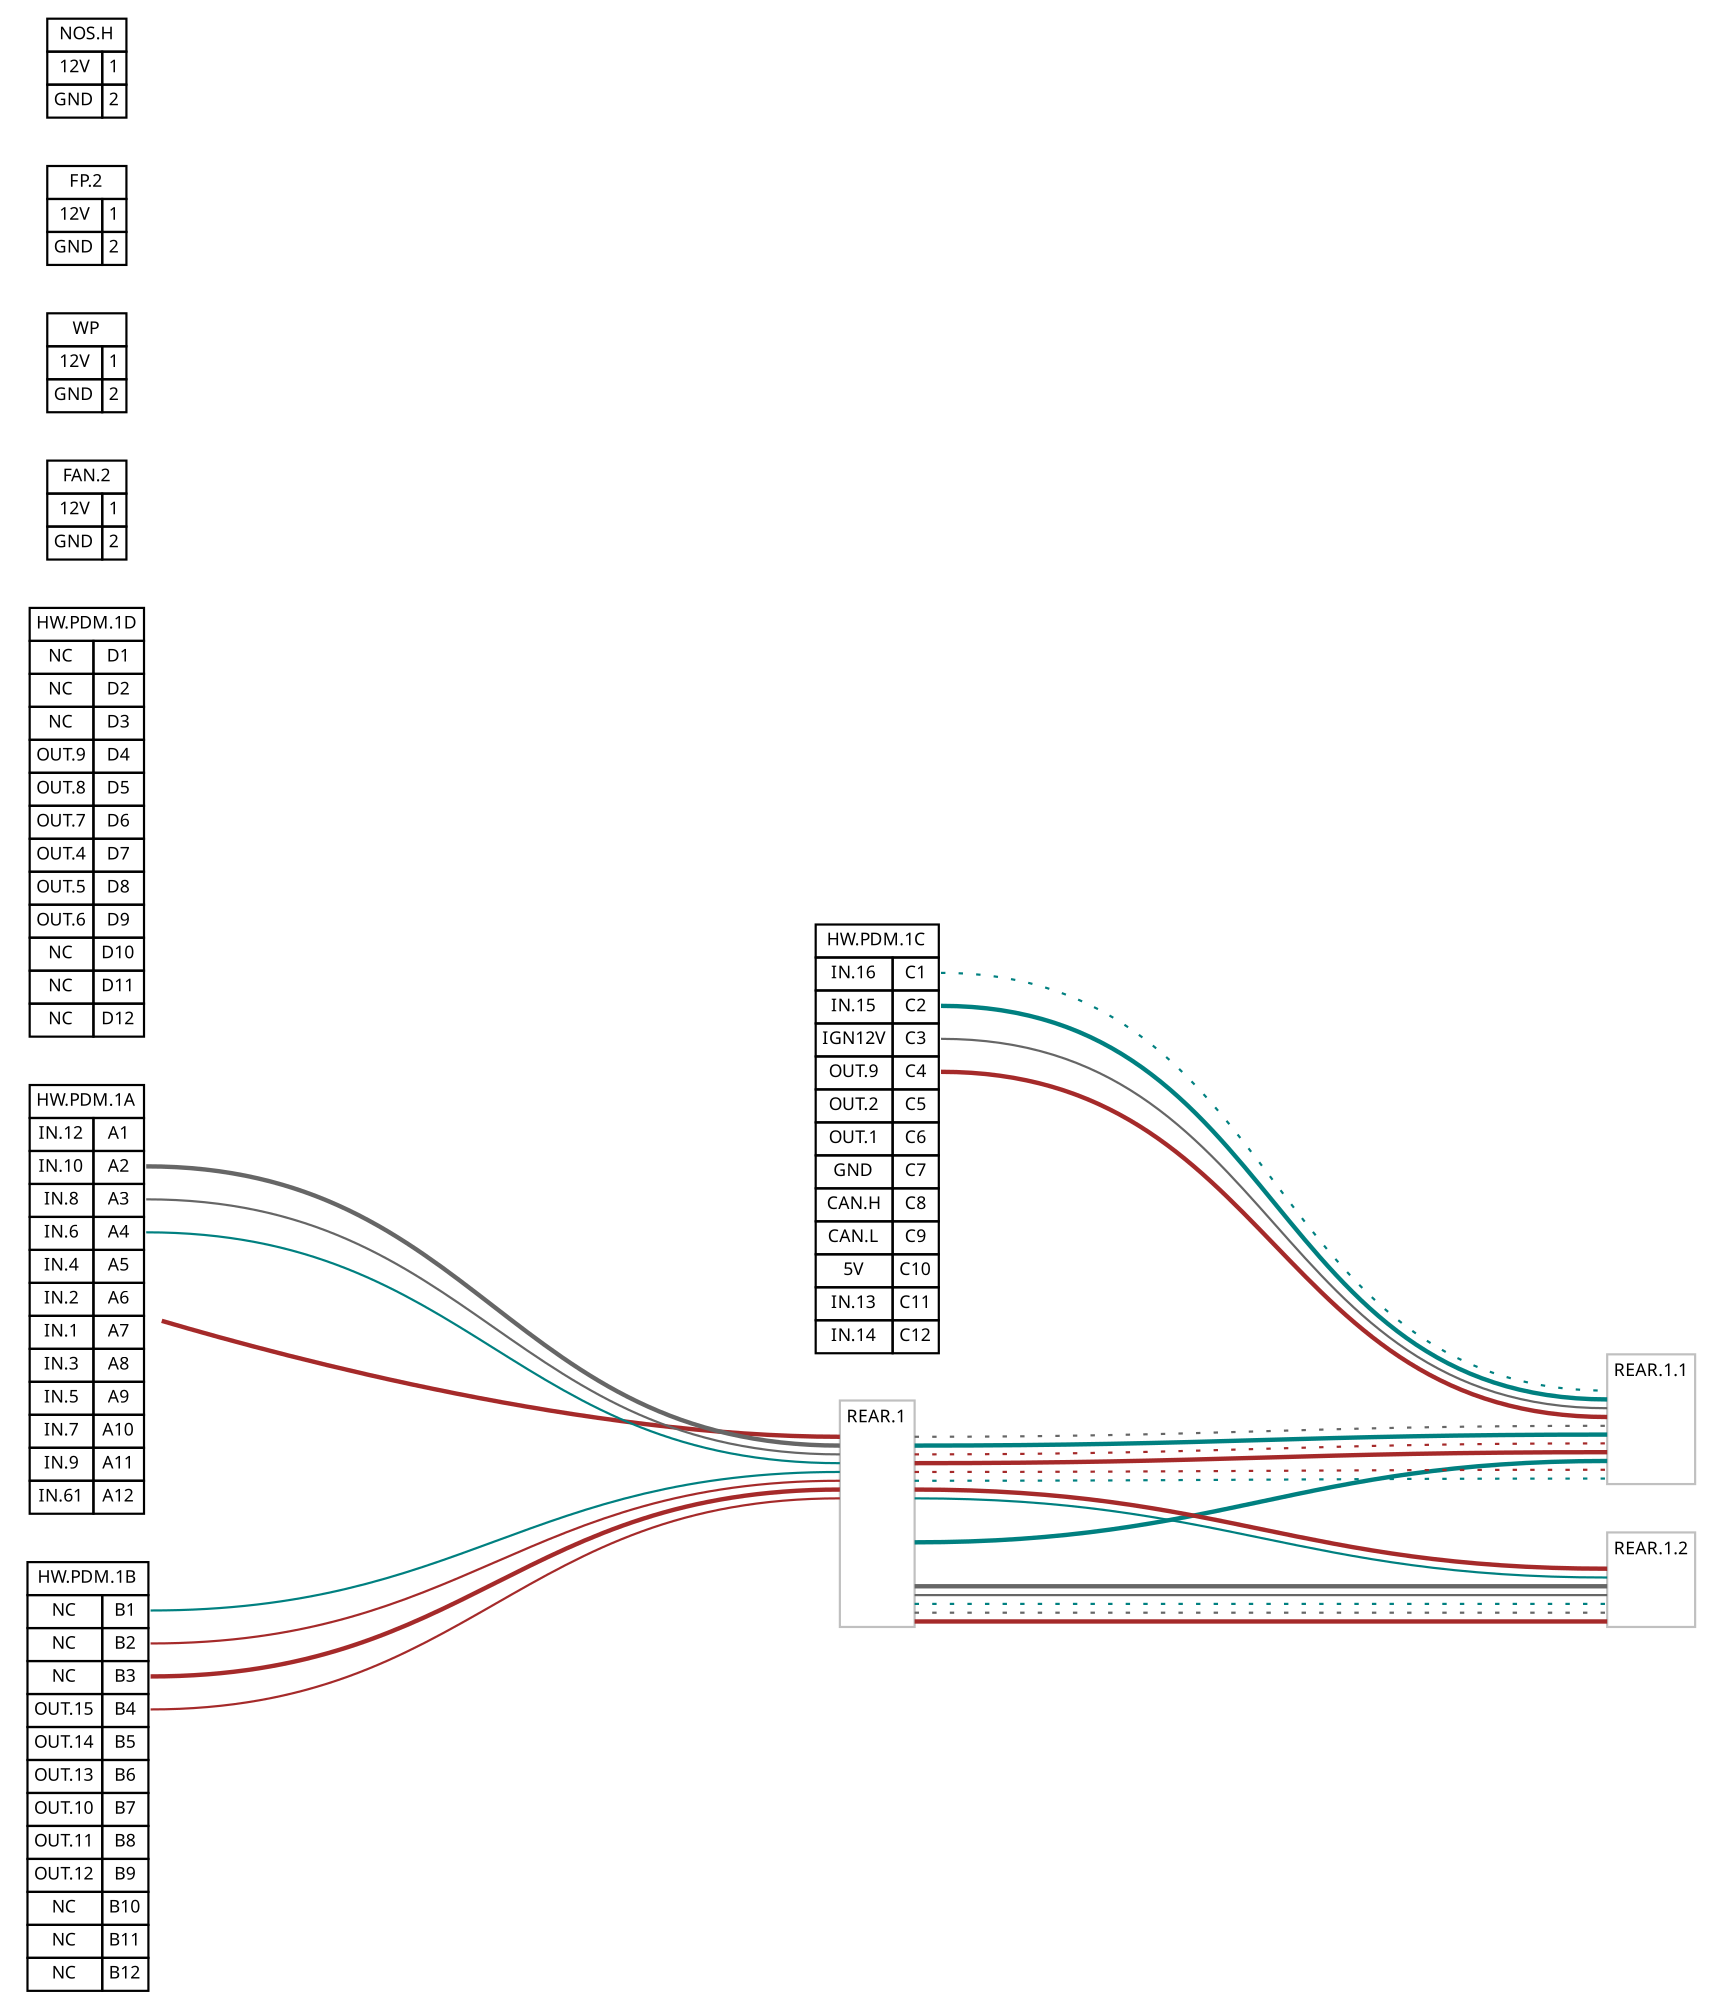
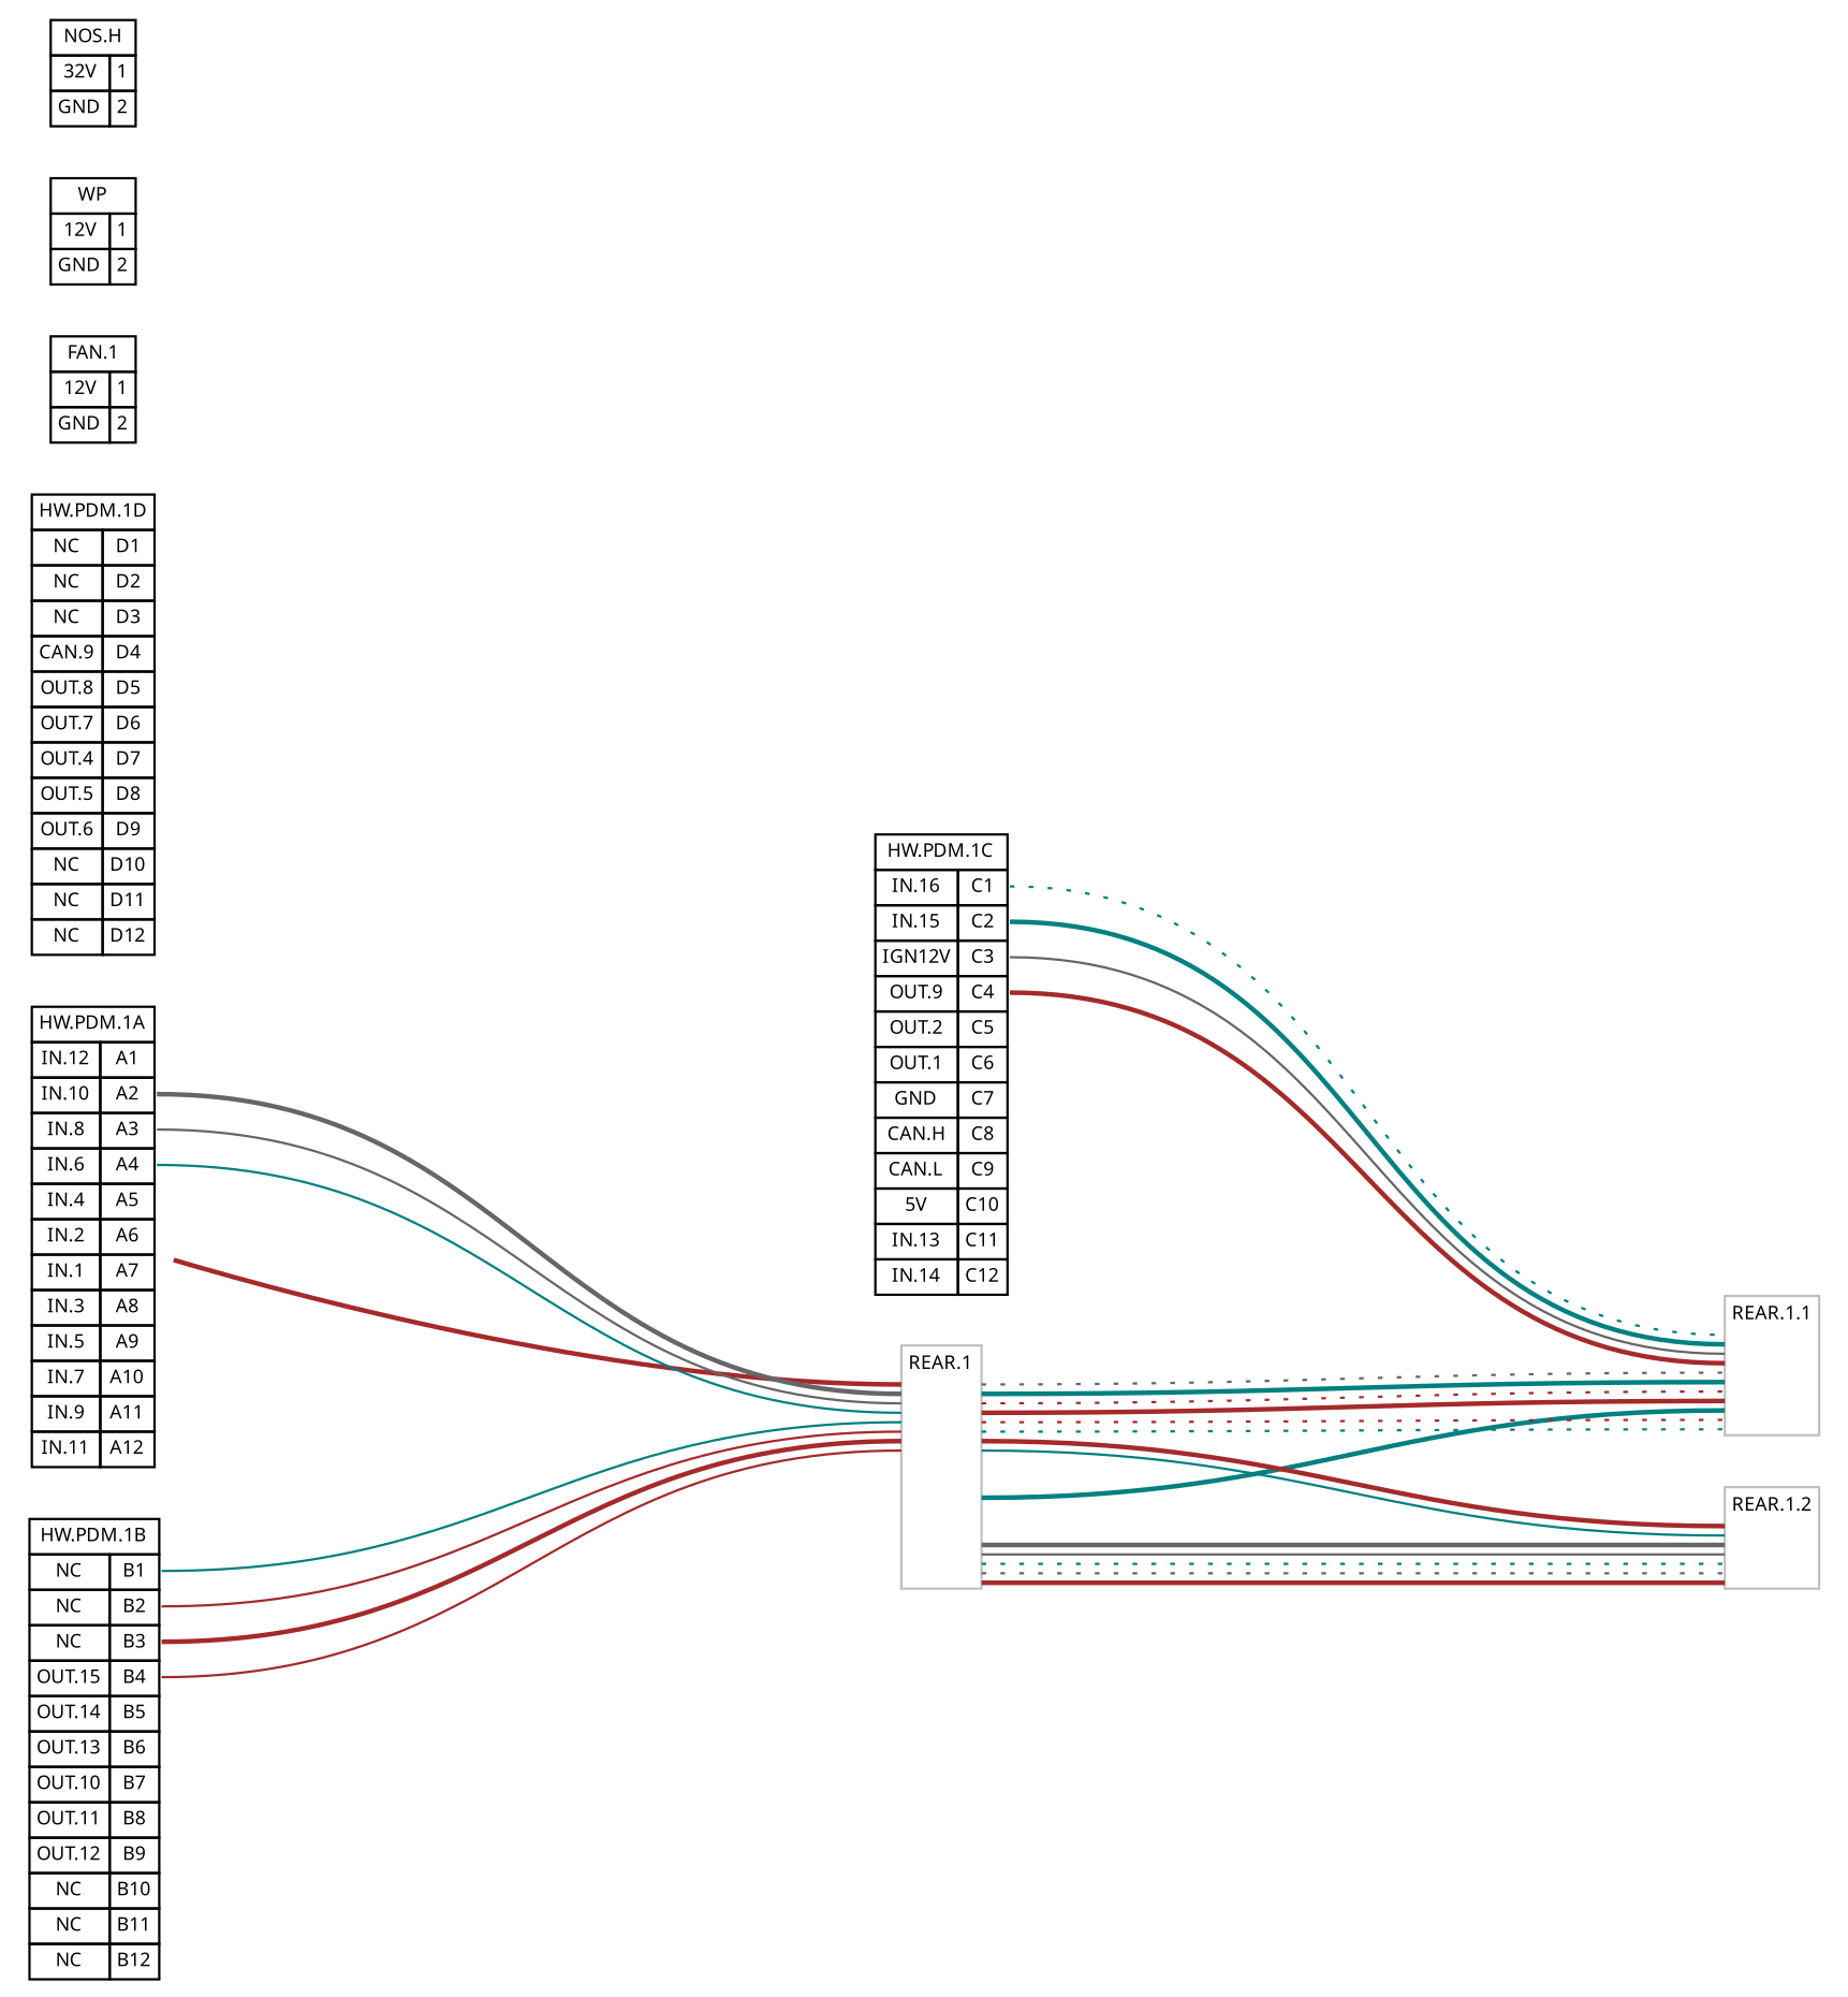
  graph {
    nodesep=.2
    rankdir=LR
    ranksep=4
    node [fontname="Lucida Console" fontsize=8 shape=none]
    edge [color=brown headport="0L" style=bold tailport=C1R]
-   n1 [label=<<TABLE border="0" cellspacing="0" cellborder="1"><TR><TD colspan="2">HW.PDM.1A</TD></TR><TR><TD PORT="A1L">IN.12</TD><TD PORT="A1R">A1</TD></TR><TR><TD PORT="A2L">IN.10</TD><TD PORT="A2R">A2</TD></TR><TR><TD PORT="A3L">IN.8</TD><TD PORT="A3R">A3</TD></TR><TR><TD PORT="A4L">IN.6</TD><TD PORT="A4R">A4</TD></TR><TR><TD PORT="A5L">IN.4</TD><TD PORT="A5R">A5</TD></TR><TR><TD PORT="A6L">IN.2</TD><TD PORT="A6R">A6</TD></TR><TR><TD PORT="A7L">IN.1</TD><TD PORT="A7R">A7</TD></TR><TR><TD PORT="A8L">IN.3</TD><TD PORT="A8R">A8</TD></TR><TR><TD PORT="A9L">IN.5</TD><TD PORT="A9R">A9</TD></TR><TR><TD PORT="A10L">IN.7</TD><TD PORT="A10R">A10</TD></TR><TR><TD PORT="A11L">IN.9</TD><TD PORT="A11R">A11</TD></TR><TR><TD PORT="A12L">IN.61</TD><TD PORT="A12R">A12</TD></TR></TABLE>>]
+   n1 [label=<<TABLE border="0" cellspacing="0" cellborder="1"><TR><TD colspan="2">HW.PDM.1A</TD></TR><TR><TD PORT="A1L">IN.12</TD><TD PORT="A1R">A1</TD></TR><TR><TD PORT="A2L">IN.10</TD><TD PORT="A2R">A2</TD></TR><TR><TD PORT="A3L">IN.8</TD><TD PORT="A3R">A3</TD></TR><TR><TD PORT="A4L">IN.6</TD><TD PORT="A4R">A4</TD></TR><TR><TD PORT="A5L">IN.4</TD><TD PORT="A5R">A5</TD></TR><TR><TD PORT="A6L">IN.2</TD><TD PORT="A6R">A6</TD></TR><TR><TD PORT="A7L">IN.1</TD><TD PORT="A7R">A7</TD></TR><TR><TD PORT="A8L">IN.3</TD><TD PORT="A8R">A8</TD></TR><TR><TD PORT="A9L">IN.5</TD><TD PORT="A9R">A9</TD></TR><TR><TD PORT="A10L">IN.7</TD><TD PORT="A10R">A10</TD></TR><TR><TD PORT="A11L">IN.9</TD><TD PORT="A11R">A11</TD></TR><TR><TD PORT="A12L">IN.11</TD><TD PORT="A12R">A12</TD></TR></TABLE>>]
    n2 [label=<<TABLE border="1" cellspacing="0" color="grey" cellborder="0"><TR><TD colspan="2">REAR.1</TD></TR><TR><TD PORT="0L"></TD><TD PORT="0R"></TD></TR><TR><TD PORT="1L"></TD><TD PORT="1R"></TD></TR><TR><TD PORT="2L"></TD><TD PORT="2R"></TD></TR><TR><TD PORT="3L"></TD><TD PORT="3R"></TD></TR><TR><TD PORT="5L"></TD><TD PORT="5R"></TD></TR><TR><TD PORT="6L"></TD><TD PORT="6R"></TD></TR><TR><TD PORT="7L"></TD><TD PORT="7R"></TD></TR><TR><TD PORT="8L"></TD><TD PORT="8R"></TD></TR><TR><TD PORT="0L"></TD><TD PORT="0R"></TD></TR><TR><TD PORT="1L"></TD><TD PORT="1R"></TD></TR><TR><TD PORT="2L"></TD><TD PORT="2R"></TD></TR><TR><TD PORT="3L"></TD><TD PORT="3R"></TD></TR><TR><TD PORT="4L"></TD><TD PORT="4R"></TD></TR><TR><TD PORT="5L"></TD><TD PORT="5R"></TD></TR><TR><TD PORT="6L"></TD><TD PORT="6R"></TD></TR><TR><TD PORT="7L"></TD><TD PORT="7R"></TD></TR><TR><TD PORT="8L"></TD><TD PORT="8R"></TD></TR><TR><TD PORT="9L"></TD><TD PORT="9R"></TD></TR><TR><TD PORT="10L"></TD><TD PORT="10R"></TD></TR><TR><TD PORT="12L"></TD><TD PORT="12R"></TD></TR><TR><TD PORT="13L"></TD><TD PORT="13R"></TD></TR><TR><TD PORT="14L"></TD><TD PORT="14R"></TD></TR></TABLE>>]
    n3 [label=<<TABLE border="1" cellspacing="0" color="grey" cellborder="0"><TR><TD colspan="2">REAR.1.1</TD></TR><TR><TD PORT="10L"></TD><TD PORT="10R"></TD></TR><TR><TD PORT="11L"></TD><TD PORT="11R"></TD></TR><TR><TD PORT="12L"></TD><TD PORT="12R"></TD></TR><TR><TD PORT="13L"></TD><TD PORT="13R"></TD></TR><TR><TD PORT="0L"></TD><TD PORT="0R"></TD></TR><TR><TD PORT="1L"></TD><TD PORT="1R"></TD></TR><TR><TD PORT="2L"></TD><TD PORT="2R"></TD></TR><TR><TD PORT="3L"></TD><TD PORT="3R"></TD></TR><TR><TD PORT="4L"></TD><TD PORT="4R"></TD></TR><TR><TD PORT="5L"></TD><TD PORT="5R"></TD></TR><TR><TD PORT="6L"></TD><TD PORT="6R"></TD></TR></TABLE>>]
    n4 [label=<<TABLE border="1" cellspacing="0" color="grey" cellborder="0"><TR><TD colspan="2">REAR.1.2</TD></TR><TR><TD PORT="0L"></TD><TD PORT="0R"></TD></TR><TR><TD PORT="1L"></TD><TD PORT="1R"></TD></TR><TR><TD PORT="2L"></TD><TD PORT="2R"></TD></TR><TR><TD PORT="3L"></TD><TD PORT="3R"></TD></TR><TR><TD PORT="4L"></TD><TD PORT="4R"></TD></TR><TR><TD PORT="5L"></TD><TD PORT="5R"></TD></TR><TR><TD PORT="6L"></TD><TD PORT="6R"></TD></TR></TABLE>>]
    n5 [label=<<TABLE border="0" cellspacing="0" cellborder="1"><TR><TD colspan="2">HW.PDM.1B</TD></TR><TR><TD PORT="B1L">NC</TD><TD PORT="B1R">B1</TD></TR><TR><TD PORT="B2L">NC</TD><TD PORT="B2R">B2</TD></TR><TR><TD PORT="B3L">NC</TD><TD PORT="B3R">B3</TD></TR><TR><TD PORT="B4L">OUT.15</TD><TD PORT="B4R">B4</TD></TR><TR><TD PORT="B5L">OUT.14</TD><TD PORT="B5R">B5</TD></TR><TR><TD PORT="B6L">OUT.13</TD><TD PORT="B6R">B6</TD></TR><TR><TD PORT="B7L">OUT.10</TD><TD PORT="B7R">B7</TD></TR><TR><TD PORT="B8L">OUT.11</TD><TD PORT="B8R">B8</TD></TR><TR><TD PORT="B9L">OUT.12</TD><TD PORT="B9R">B9</TD></TR><TR><TD PORT="B10L">NC</TD><TD PORT="B10R">B10</TD></TR><TR><TD PORT="B11L">NC</TD><TD PORT="B11R">B11</TD></TR><TR><TD PORT="B12L">NC</TD><TD PORT="B12R">B12</TD></TR></TABLE>>]
    n6 [label=<<TABLE border="0" cellspacing="0" cellborder="1"><TR><TD colspan="2">HW.PDM.1C</TD></TR><TR><TD PORT="C1L">IN.16</TD><TD PORT="C1R">C1</TD></TR><TR><TD PORT="C2L">IN.15</TD><TD PORT="C2R">C2</TD></TR><TR><TD PORT="C3L">IGN12V</TD><TD PORT="C3R">C3</TD></TR><TR><TD PORT="C4L">OUT.9</TD><TD PORT="C4R">C4</TD></TR><TR><TD PORT="C5L">OUT.2</TD><TD PORT="C5R">C5</TD></TR><TR><TD PORT="C6L">OUT.1</TD><TD PORT="C6R">C6</TD></TR><TR><TD PORT="C7L">GND</TD><TD PORT="C7R">C7</TD></TR><TR><TD PORT="C8L">CAN.H</TD><TD PORT="C8R">C8</TD></TR><TR><TD PORT="C9L">CAN.L</TD><TD PORT="C9R">C9</TD></TR><TR><TD PORT="C10L">5V</TD><TD PORT="C10R">C10</TD></TR><TR><TD PORT="C11L">IN.13</TD><TD PORT="C11R">C11</TD></TR><TR><TD PORT="C12L">IN.14</TD><TD PORT="C12R">C12</TD></TR></TABLE>>]
-   n7 [label=<<TABLE border="0" cellspacing="0" cellborder="1"><TR><TD colspan="2">HW.PDM.1D</TD></TR><TR><TD PORT="D1L">NC</TD><TD PORT="D1R">D1</TD></TR><TR><TD PORT="D2L">NC</TD><TD PORT="D2R">D2</TD></TR><TR><TD PORT="D3L">NC</TD><TD PORT="D3R">D3</TD></TR><TR><TD PORT="D4L">OUT.9</TD><TD PORT="D4R">D4</TD></TR><TR><TD PORT="D5L">OUT.8</TD><TD PORT="D5R">D5</TD></TR><TR><TD PORT="D6L">OUT.7</TD><TD PORT="D6R">D6</TD></TR><TR><TD PORT="D7L">OUT.4</TD><TD PORT="D7R">D7</TD></TR><TR><TD PORT="D8L">OUT.5</TD><TD PORT="D8R">D8</TD></TR><TR><TD PORT="D9L">OUT.6</TD><TD PORT="D9R">D9</TD></TR><TR><TD PORT="D10L">NC</TD><TD PORT="D10R">D10</TD></TR><TR><TD PORT="D11L">NC</TD><TD PORT="D11R">D11</TD></TR><TR><TD PORT="D12L">NC</TD><TD PORT="D12R">D12</TD></TR></TABLE>>]
-   n9 [label=<<TABLE border="0" cellspacing="0" cellborder="1"><TR><TD colspan="2">FAN.2</TD></TR><TR><TD PORT="1L">12V</TD><TD PORT="1R">1</TD></TR><TR><TD PORT="2L">GND</TD><TD PORT="2R">2</TD></TR></TABLE>>]
+   n7 [label=<<TABLE border="0" cellspacing="0" cellborder="1"><TR><TD colspan="2">HW.PDM.1D</TD></TR><TR><TD PORT="D1L">NC</TD><TD PORT="D1R">D1</TD></TR><TR><TD PORT="D2L">NC</TD><TD PORT="D2R">D2</TD></TR><TR><TD PORT="D3L">NC</TD><TD PORT="D3R">D3</TD></TR><TR><TD PORT="D4L">CAN.9</TD><TD PORT="D4R">D4</TD></TR><TR><TD PORT="D5L">OUT.8</TD><TD PORT="D5R">D5</TD></TR><TR><TD PORT="D6L">OUT.7</TD><TD PORT="D6R">D6</TD></TR><TR><TD PORT="D7L">OUT.4</TD><TD PORT="D7R">D7</TD></TR><TR><TD PORT="D8L">OUT.5</TD><TD PORT="D8R">D8</TD></TR><TR><TD PORT="D9L">OUT.6</TD><TD PORT="D9R">D9</TD></TR><TR><TD PORT="D10L">NC</TD><TD PORT="D10R">D10</TD></TR><TR><TD PORT="D11L">NC</TD><TD PORT="D11R">D11</TD></TR><TR><TD PORT="D12L">NC</TD><TD PORT="D12R">D12</TD></TR></TABLE>>]
+   n8 [label=<<TABLE border="0" cellspacing="0" cellborder="1"><TR><TD colspan="2">FAN.1</TD></TR><TR><TD PORT="1L">12V</TD><TD PORT="1R">1</TD></TR><TR><TD PORT="2L">GND</TD><TD PORT="2R">2</TD></TR></TABLE>>]
    n10 [label=<<TABLE border="0" cellspacing="0" cellborder="1"><TR><TD colspan="2">WP</TD></TR><TR><TD PORT="1L">12V</TD><TD PORT="1R">1</TD></TR><TR><TD PORT="2L">GND</TD><TD PORT="2R">2</TD></TR></TABLE>>]
-   n11 [label=<<TABLE border="0" cellspacing="0" cellborder="1"><TR><TD colspan="2">FP.2</TD></TR><TR><TD PORT="1L">12V</TD><TD PORT="1R">1</TD></TR><TR><TD PORT="2L">GND</TD><TD PORT="2R">2</TD></TR></TABLE>>]
-   n12 [label=<<TABLE border="0" cellspacing="0" cellborder="1"><TR><TD colspan="2">NOS.H</TD></TR><TR><TD PORT="1L">12V</TD><TD PORT="1R">1</TD></TR><TR><TD PORT="2L">GND</TD><TD PORT="2R">2</TD></TR></TABLE>>]
+   n12 [label=<<TABLE border="0" cellspacing="0" cellborder="1"><TR><TD colspan="2">NOS.H</TD></TR><TR><TD PORT="1L">32V</TD><TD PORT="1R">1</TD></TR><TR><TD PORT="2L">GND</TD><TD PORT="2R">2</TD></TR></TABLE>>]
    n1 -- n2
    n1 -- n2 [color=gray40 headport="1L" tailport=A2R]
    n1 -- n2 [color=gray40 headport="2L" style=solid tailport=A3R]
    n1 -- n2 [color=teal headport="3L" style=solid tailport=A4R]
    n2 -- n3 [color=gray40 style=dotted tailport="0R"]
    n2 -- n3 [color=teal headport="1L" tailport="1R"]
    n2 -- n3 [headport="2L" style=dotted tailport="2R"]
    n2 -- n3 [headport="3L" tailport="3R"]
    n2 -- n3 [color=teal headport="4L" tailport="4R"]
    n2 -- n3 [headport="5L" style=dotted tailport="5R"]
    n2 -- n3 [color=teal headport="6L" style=dotted tailport="6R"]
    n2 -- n4 [tailport="7R"]
    n2 -- n4 [color=teal headport="1L" style=solid tailport="8R"]
    n2 -- n4 [color=gray40 headport="2L" tailport="9R"]
    n2 -- n4 [color=gray40 headport="3L" style=solid tailport="10R"]
    n2 -- n4 [color=teal headport="4L" style=dotted tailport="12R"]
    n2 -- n4 [color=gray40 headport="5L" style=dotted tailport="13R"]
    n2 -- n4 [headport="6L" tailport="14R"]
    n5 -- n2 [color=teal headport="5L" style=solid tailport=B1R]
    n5 -- n2 [headport="6L" style=solid tailport=B2R]
    n5 -- n2 [headport="7L" tailport=B3R]
    n5 -- n2 [headport="8L" style=solid tailport=B4R]
    n6 -- n3 [color=teal headport="10L" style=dotted]
    n6 -- n3 [color=teal headport="11L" tailport=C2R]
    n6 -- n3 [color=gray40 headport="12L" style=solid tailport=C3R]
    n6 -- n3 [headport="13L" tailport=C4R]
  }
